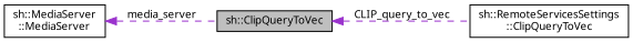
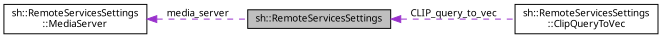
  digraph {
    fontname="Noto Sans"
    rankdir=LR
    node [color=black fillcolor=white fontname="Noto Sans" fontsize=10 shape=record style=filled]
    edge [color=darkorchid3 dir=back fontname="Noto Sans" fontsize=10 labelfontname=Helvetica labelfontsize=10 style=dashed]
-   n1 [fillcolor=grey75 fontcolor=black height=0.2 label="sh::ClipQueryToVec" width=0.4]
+   n1 [fillcolor=grey75 fontcolor=black height=0.2 label="sh::RemoteServicesSettings" width=0.4]
    n2 [height=0.2 label="sh::RemoteServicesSettings\l::ClipQueryToVec" width=0.4]
-   n3 [height=0.2 label="sh::MediaServer\l::MediaServer" width=0.4]
+   n3 [height=0.2 label="sh::RemoteServicesSettings\l::MediaServer" width=0.4]
    n1 -> n2 [label=" CLIP_query_to_vec"]
    n3 -> n1 [label=" media_server"]
  }
